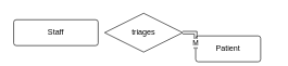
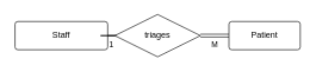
  <mxCell id="0" />
  <mxCell id="1" parent="0" />
- <mxCell id="2" value="Patient" style="rounded=1;arcSize=10;whiteSpace=wrap;html=1;align=center;" parent="1" vertex="1"><mxGeometry x="300" y="55" width="100" height="40" as="geometry" /></mxCell>
+ <mxCell id="2" value="Patient" style="rounded=1;arcSize=10;whiteSpace=wrap;html=1;align=center;" parent="1" vertex="1"><mxGeometry x="320" y="30" width="100" height="40" as="geometry" /></mxCell>
  <mxCell id="3" value="Staff" style="rounded=1;arcSize=10;whiteSpace=wrap;html=1;align=center;" parent="1" vertex="1"><mxGeometry x="20" y="30" width="130" height="40" as="geometry" /></mxCell>
  <mxCell id="4" value="M" style="edgeStyle=orthogonalEdgeStyle;rounded=0;orthogonalLoop=1;jettySize=auto;html=1;entryX=0;entryY=0.5;entryDx=0;entryDy=0;shape=link;verticalAlign=top;" parent="1" source="6" target="2" edge="1"><mxGeometry relative="1" as="geometry" /></mxCell>
+ <mxCell id="5" value="1" style="edgeStyle=orthogonalEdgeStyle;rounded=0;orthogonalLoop=1;jettySize=auto;html=1;entryX=1;entryY=0.5;entryDx=0;entryDy=0;verticalAlign=top;endArrow=none;endFill=0;" parent="1" source="6" target="3" edge="1"><mxGeometry relative="1" as="geometry" /></mxCell>
  <mxCell id="6" value="triages" style="shape=rhombus;perimeter=rhombusPerimeter;whiteSpace=wrap;html=1;align=center;" parent="1" vertex="1"><mxGeometry x="160" y="20" width="120" height="60" as="geometry" /></mxCell>
